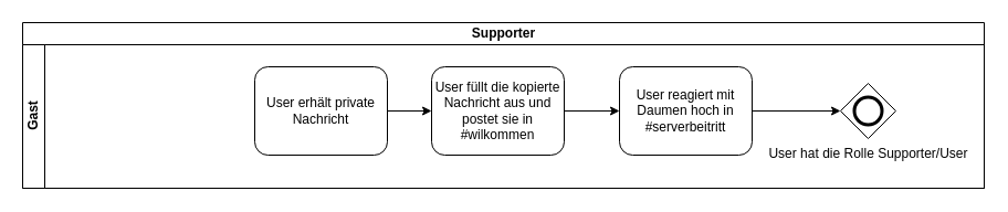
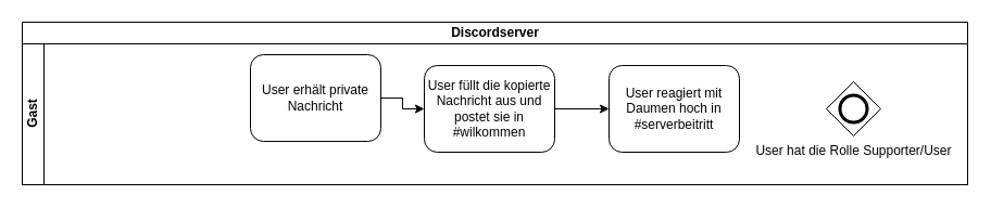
  <mxCell id="0" />
  <mxCell id="1" parent="0" />
- <mxCell id="2" value="Supporter" style="swimlane;html=1;childLayout=stackLayout;resizeParent=1;resizeParentMax=0;horizontal=1;startSize=20;horizontalStack=0;" vertex="1" parent="1"><mxGeometry x="20" y="20" width="870" height="150" as="geometry" /></mxCell>
+ <mxCell id="2" value="Discordserver" style="swimlane;html=1;childLayout=stackLayout;resizeParent=1;resizeParentMax=0;horizontal=1;startSize=20;horizontalStack=0;" vertex="1" parent="1"><mxGeometry x="20" y="20" width="870" height="150" as="geometry" /></mxCell>
  <mxCell id="3" value="Gast" style="swimlane;html=1;startSize=20;horizontal=0;" vertex="1" parent="2"><mxGeometry y="20" width="870" height="130" as="geometry" /></mxCell>
  <mxCell id="4" style="edgeStyle=orthogonalEdgeStyle;rounded=0;orthogonalLoop=1;jettySize=auto;html=1;entryX=0;entryY=0.5;entryDx=0;entryDy=0;" parent="3" source="10" target="9" edge="1"><mxGeometry relative="1" as="geometry" /></mxCell>
  <mxCell id="5" style="edgeStyle=orthogonalEdgeStyle;rounded=0;orthogonalLoop=1;jettySize=auto;html=1;entryX=0;entryY=0.5;entryDx=0;entryDy=0;" parent="3" source="9" target="8" edge="1"><mxGeometry relative="1" as="geometry" /></mxCell>
- <mxCell id="6" style="edgeStyle=orthogonalEdgeStyle;rounded=0;orthogonalLoop=1;jettySize=auto;html=1;entryX=0;entryY=0.5;entryDx=0;entryDy=0;" parent="3" source="8" target="7" edge="1"><mxGeometry relative="1" as="geometry" /></mxCell>
  <mxCell id="7" value="User hat die Rolle Supporter/User" style="shape=mxgraph.bpmn.shape;html=1;verticalLabelPosition=bottom;labelBackgroundColor=#ffffff;verticalAlign=top;align=center;perimeter=rhombusPerimeter;background=gateway;outlineConnect=0;outline=end;symbol=general;" parent="3" vertex="1"><mxGeometry x="740" y="35" width="50" height="50" as="geometry" /></mxCell>
  <mxCell id="8" value="User reagiert mit Daumen hoch in #serverbeitritt" style="shape=ext;rounded=1;html=1;whiteSpace=wrap;" parent="3" vertex="1"><mxGeometry x="540" y="20" width="120" height="80" as="geometry" /></mxCell>
  <mxCell id="9" value="User füllt die kopierte Nachricht aus und postet sie in #wilkommen" style="shape=ext;rounded=1;html=1;whiteSpace=wrap;" parent="3" vertex="1"><mxGeometry x="370" y="20" width="120" height="80" as="geometry" /></mxCell>
- <mxCell id="10" value="User erhält private Nachricht" style="shape=ext;rounded=1;html=1;whiteSpace=wrap;" parent="3" vertex="1"><mxGeometry x="210" y="20" width="120" height="80" as="geometry" /></mxCell>
+ <mxCell id="10" value="User erhält private Nachricht" style="shape=ext;rounded=1;html=1;whiteSpace=wrap;" parent="3" vertex="1"><mxGeometry x="210" y="10" width="120" height="80" as="geometry" /></mxCell>
